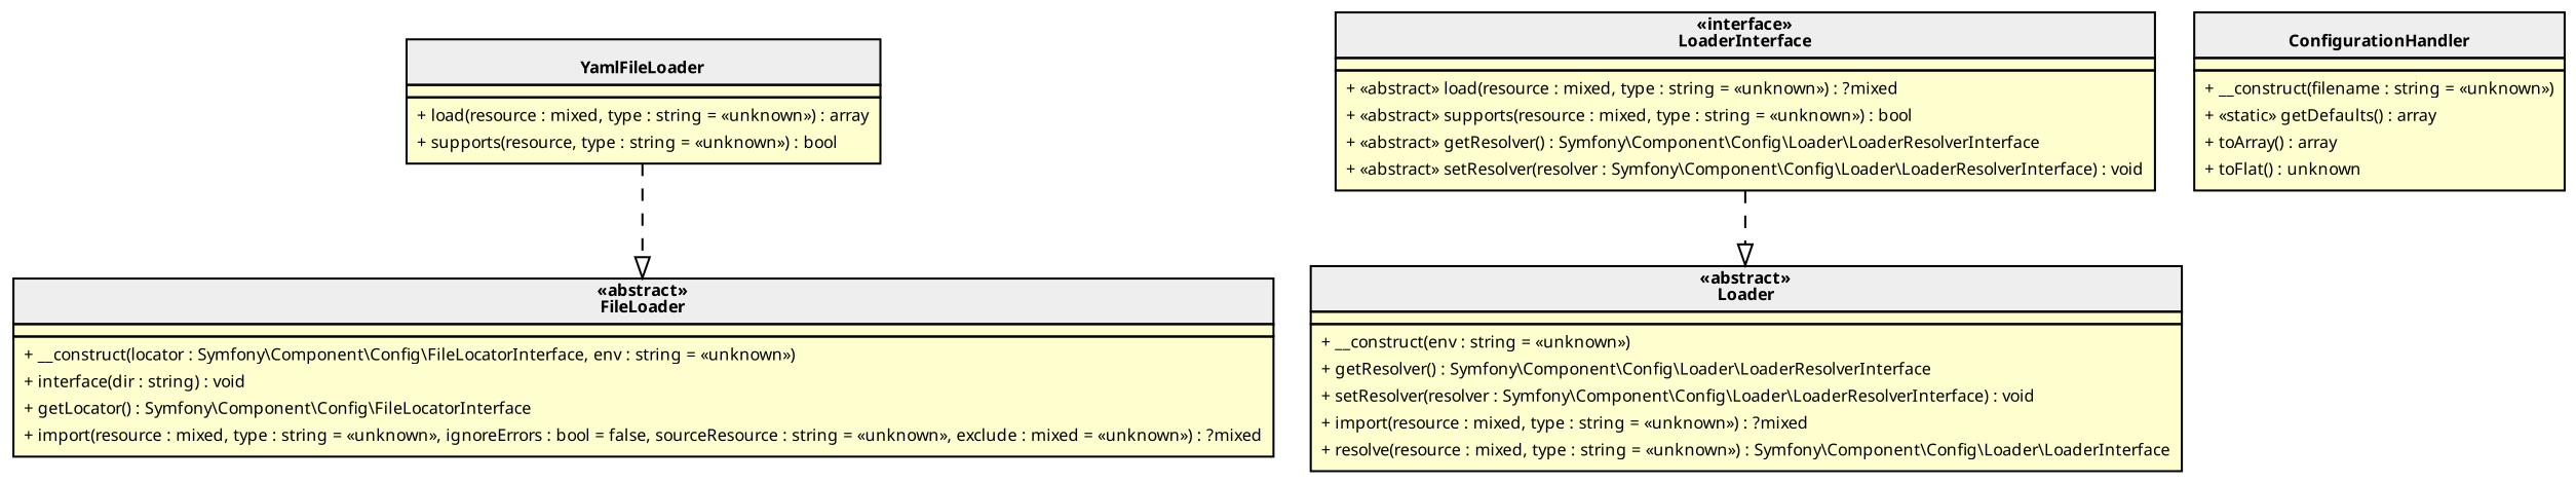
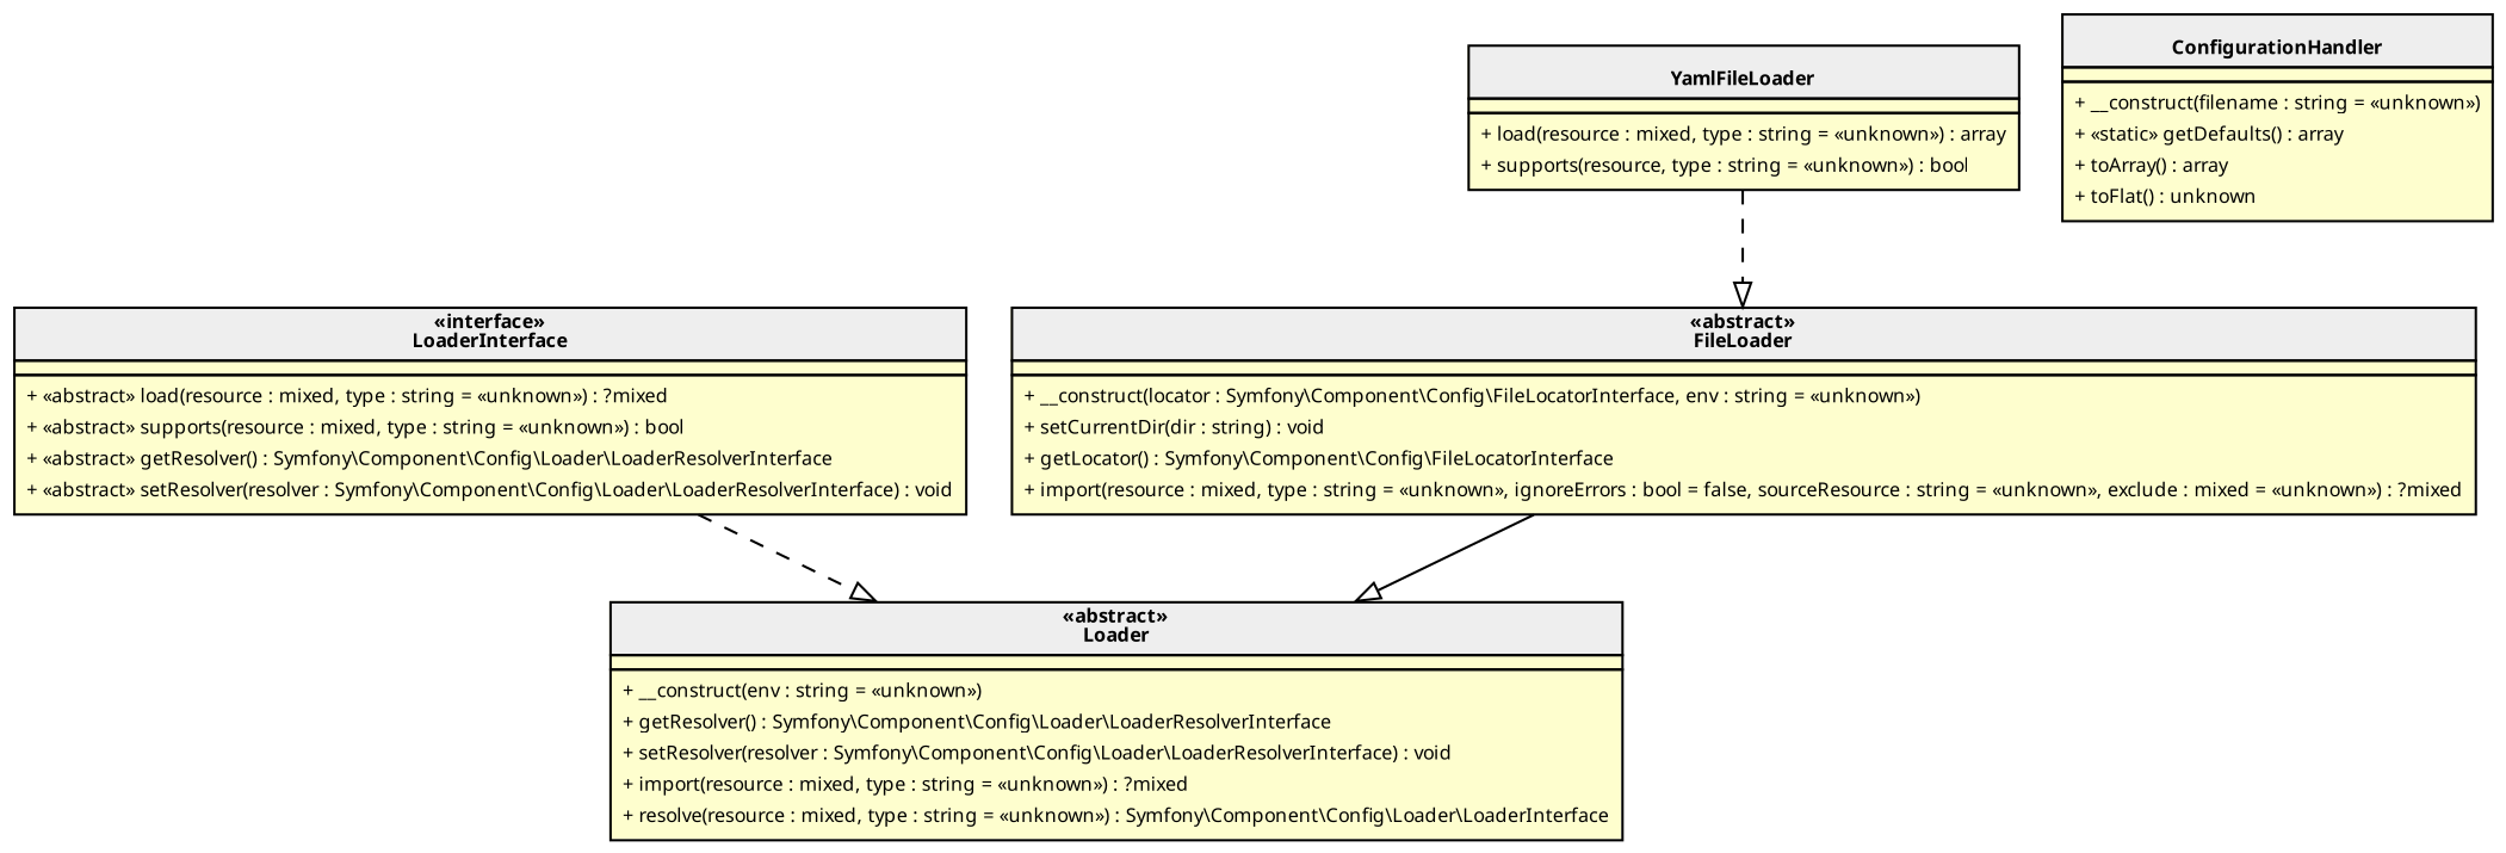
  digraph {
    rankdir=TB
    node [fillcolor="#FEFECE" fontname=Verdana fontsize=8 margin=0 shape=none style=filled]
    edge [arrowhead=empty fontname=Verdana fontsize=8 style=dashed]
-   n1 [label=< <table cellspacing="0" border="0" cellborder="1">     <tr><td bgcolor="#eeeeee"><b>«abstract»<br/>FileLoader</b></td></tr>     <tr><td></td></tr>     <tr><td><table border="0" cellspacing="0" cellpadding="2">     <tr><td align="left">+ __construct(locator : Symfony\\Component\\Config\\FileLocatorInterface, env : string = «unknown»)</td></tr>     <tr><td align="left">+ interface(dir : string) : void</td></tr>     <tr><td align="left">+ getLocator() : Symfony\\Component\\Config\\FileLocatorInterface</td></tr>     <tr><td align="left">+ import(resource : mixed, type : string = «unknown», ignoreErrors : bool = false, sourceResource : string = «unknown», exclude : mixed = «unknown») : ?mixed</td></tr> </table></td></tr> </table>>]
+   n1 [label=< <table cellspacing="0" border="0" cellborder="1">     <tr><td bgcolor="#eeeeee"><b>«abstract»<br/>FileLoader</b></td></tr>     <tr><td></td></tr>     <tr><td><table border="0" cellspacing="0" cellpadding="2">     <tr><td align="left">+ __construct(locator : Symfony\\Component\\Config\\FileLocatorInterface, env : string = «unknown»)</td></tr>     <tr><td align="left">+ setCurrentDir(dir : string) : void</td></tr>     <tr><td align="left">+ getLocator() : Symfony\\Component\\Config\\FileLocatorInterface</td></tr>     <tr><td align="left">+ import(resource : mixed, type : string = «unknown», ignoreErrors : bool = false, sourceResource : string = «unknown», exclude : mixed = «unknown») : ?mixed</td></tr> </table></td></tr> </table>>]
    n2 [label=< <table cellspacing="0" border="0" cellborder="1">     <tr><td bgcolor="#eeeeee"><b>«abstract»<br/>Loader</b></td></tr>     <tr><td></td></tr>     <tr><td><table border="0" cellspacing="0" cellpadding="2">     <tr><td align="left">+ __construct(env : string = «unknown»)</td></tr>     <tr><td align="left">+ getResolver() : Symfony\\Component\\Config\\Loader\\LoaderResolverInterface</td></tr>     <tr><td align="left">+ setResolver(resolver : Symfony\\Component\\Config\\Loader\\LoaderResolverInterface) : void</td></tr>     <tr><td align="left">+ import(resource : mixed, type : string = «unknown») : ?mixed</td></tr>     <tr><td align="left">+ resolve(resource : mixed, type : string = «unknown») : Symfony\\Component\\Config\\Loader\\LoaderInterface</td></tr> </table></td></tr> </table>>]
    n3 [label=< <table cellspacing="0" border="0" cellborder="1">     <tr><td bgcolor="#eeeeee"><b>«interface»<br/>LoaderInterface</b></td></tr>     <tr><td></td></tr>     <tr><td><table border="0" cellspacing="0" cellpadding="2">     <tr><td align="left">+ «abstract» load(resource : mixed, type : string = «unknown») : ?mixed</td></tr>     <tr><td align="left">+ «abstract» supports(resource : mixed, type : string = «unknown») : bool</td></tr>     <tr><td align="left">+ «abstract» getResolver() : Symfony\\Component\\Config\\Loader\\LoaderResolverInterface</td></tr>     <tr><td align="left">+ «abstract» setResolver(resolver : Symfony\\Component\\Config\\Loader\\LoaderResolverInterface) : void</td></tr> </table></td></tr> </table>>]
    n4 [label=< <table cellspacing="0" border="0" cellborder="1">     <tr><td bgcolor="#eeeeee"><b><br/>YamlFileLoader</b></td></tr>     <tr><td></td></tr>     <tr><td><table border="0" cellspacing="0" cellpadding="2">     <tr><td align="left">+ load(resource : mixed, type : string = «unknown») : array</td></tr>     <tr><td align="left">+ supports(resource, type : string = «unknown») : bool</td></tr> </table></td></tr> </table>>]
    n5 [label=< <table cellspacing="0" border="0" cellborder="1">     <tr><td bgcolor="#eeeeee"><b><br/>ConfigurationHandler</b></td></tr>     <tr><td></td></tr>     <tr><td><table border="0" cellspacing="0" cellpadding="2">     <tr><td align="left">+ __construct(filename : string = «unknown»)</td></tr>     <tr><td align="left">+ «static» getDefaults() : array</td></tr>     <tr><td align="left">+ toArray() : array</td></tr>     <tr><td align="left">+ toFlat() : unknown</td></tr> </table></td></tr> </table>>]
    subgraph sub_1 {
      bgcolor=LightSkyBlue
      label="Symfony\\Component\\Config\\Loader"
      n1
      n2
      n3
    }
    subgraph sub_2 {
      bgcolor=BurlyWood
      label="Bartlett\\UmlWriter\\Config\\Loader"
      n4
    }
    subgraph sub_3 {
      bgcolor=BurlyWood
      label="Bartlett\\UmlWriter\\Service"
      n5
    }
+   n1 -> n2 [style=solid]
    n3 -> n2
    n4 -> n1
  }
